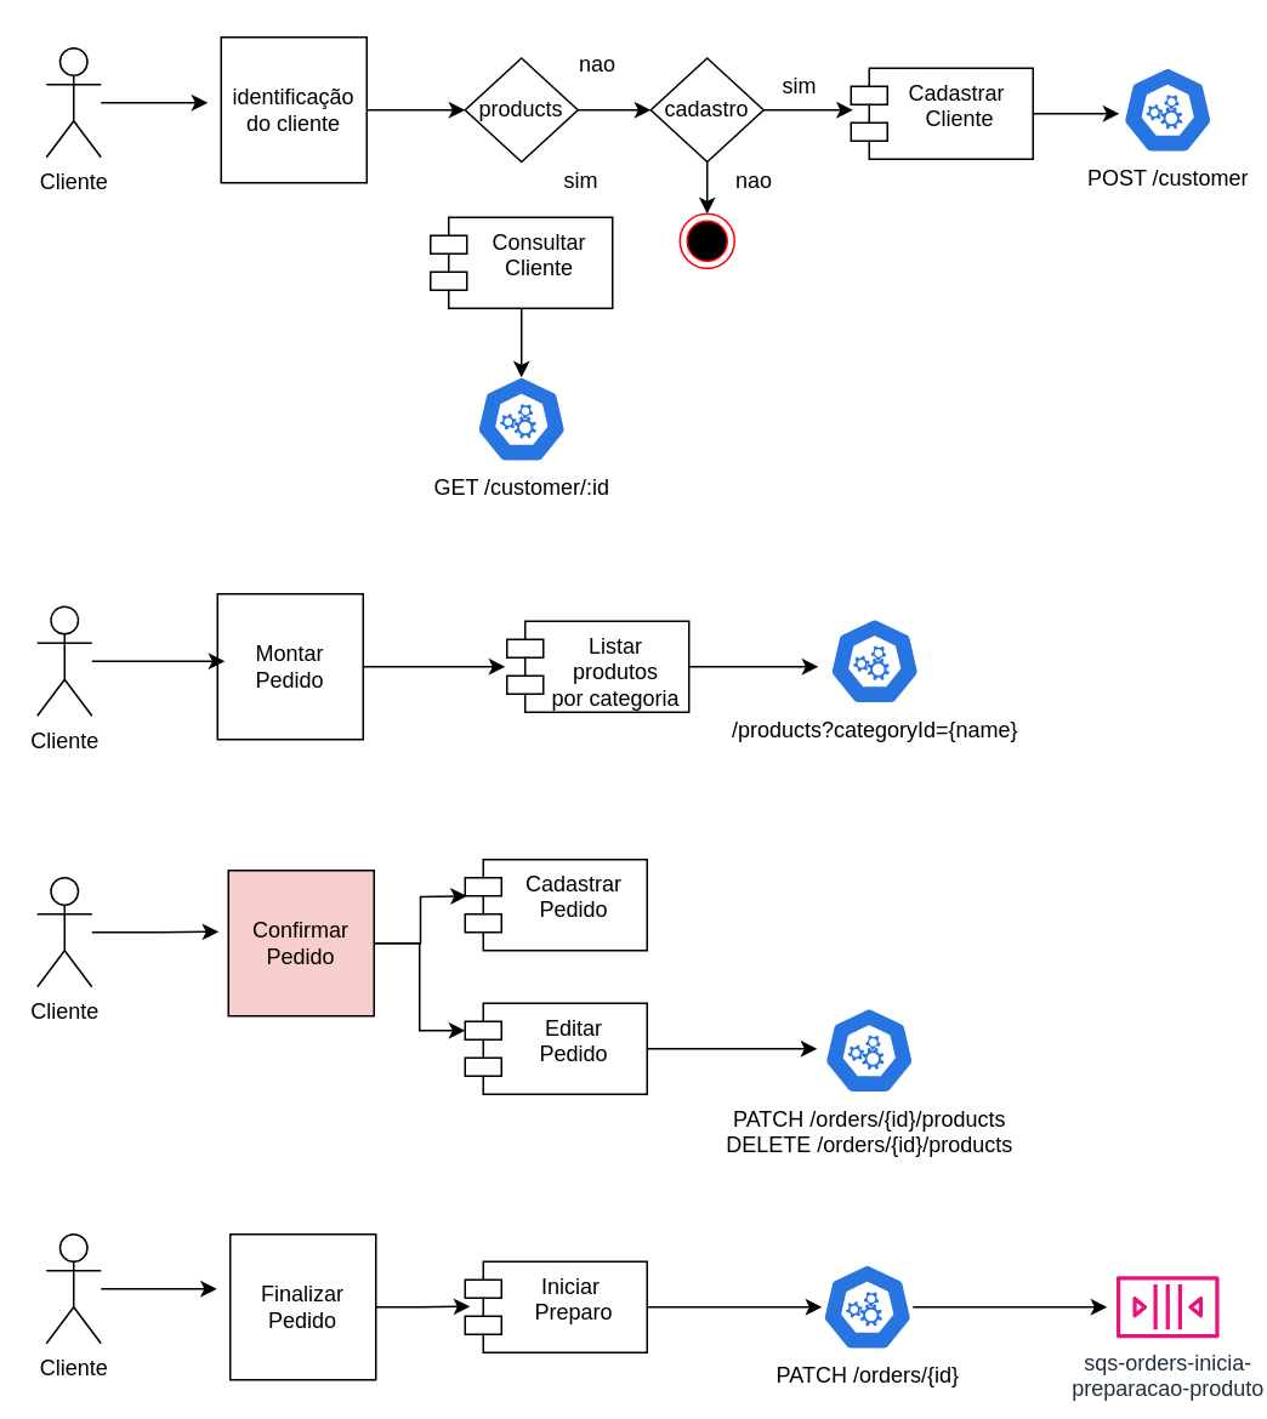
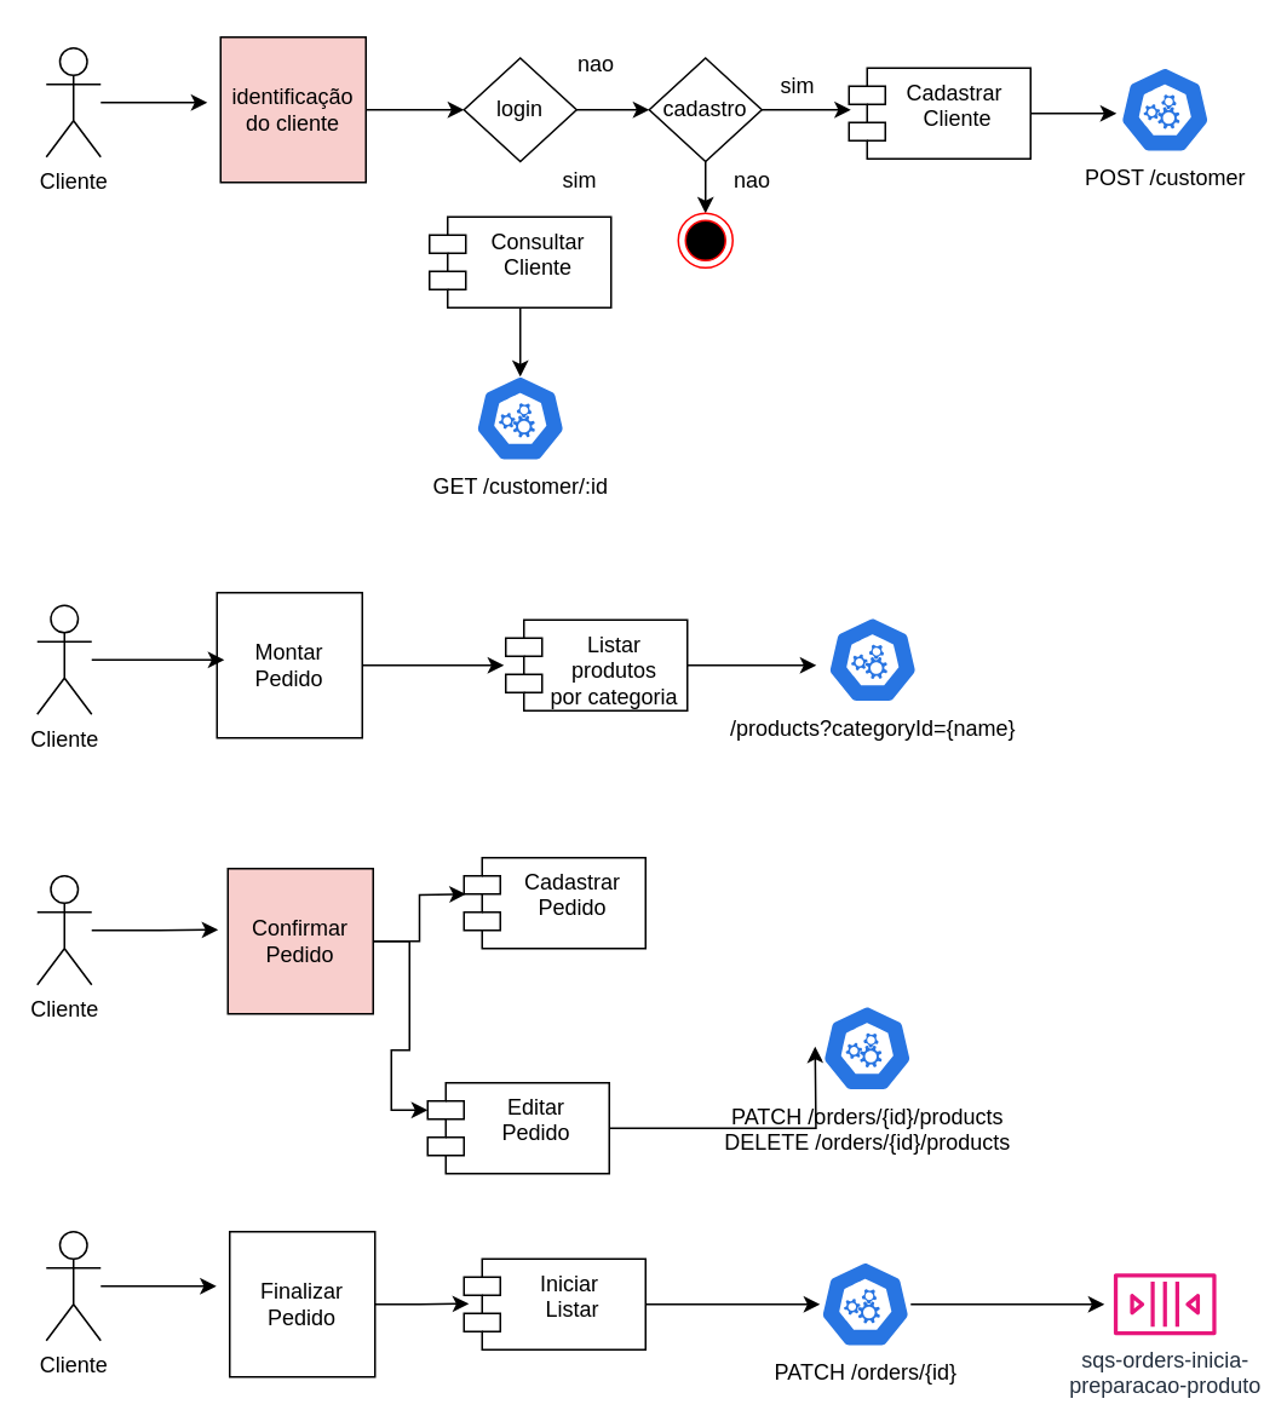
  <mxCell id="0" />
  <mxCell id="1" parent="0" />
  <mxCell id="2" style="edgeStyle=orthogonalEdgeStyle;rounded=0;orthogonalLoop=1;jettySize=auto;html=1;" parent="1" source="3" edge="1"><mxGeometry relative="1" as="geometry"><mxPoint x="614.333" y="62" as="targetPoint" /></mxGeometry></mxCell>
  <mxCell id="3" value="Cadastrar&amp;nbsp;&lt;br&gt;Cliente" style="shape=module;align=left;spacingLeft=20;align=center;verticalAlign=top;whiteSpace=wrap;html=1;" parent="1" vertex="1"><mxGeometry x="467" y="37" width="100" height="50" as="geometry" /></mxCell>
  <mxCell id="4" style="edgeStyle=orthogonalEdgeStyle;rounded=0;orthogonalLoop=1;jettySize=auto;html=1;" parent="1" source="5" edge="1"><mxGeometry relative="1" as="geometry"><mxPoint x="449" y="366" as="targetPoint" /></mxGeometry></mxCell>
  <mxCell id="5" value="Listar produtos&lt;br&gt;por categoria" style="shape=module;align=left;spacingLeft=20;align=center;verticalAlign=top;whiteSpace=wrap;html=1;" parent="1" vertex="1"><mxGeometry x="278" y="341" width="100" height="50" as="geometry" /></mxCell>
  <mxCell id="6" value="Cadastrar&lt;br&gt;Pedido" style="shape=module;align=left;spacingLeft=20;align=center;verticalAlign=top;whiteSpace=wrap;html=1;" parent="1" vertex="1"><mxGeometry x="255" y="472" width="100" height="50" as="geometry" /></mxCell>
  <mxCell id="7" value="" style="edgeStyle=orthogonalEdgeStyle;rounded=0;orthogonalLoop=1;jettySize=auto;html=1;" parent="1" source="8" target="43" edge="1"><mxGeometry relative="1" as="geometry" /></mxCell>
- <mxCell id="8" value="Iniciar&amp;nbsp;&lt;br&gt;Preparo" style="shape=module;align=left;spacingLeft=20;align=center;verticalAlign=top;whiteSpace=wrap;html=1;" parent="1" vertex="1"><mxGeometry x="255" y="693" width="100" height="50" as="geometry" /></mxCell>
+ <mxCell id="8" value="Iniciar&amp;nbsp;&lt;br&gt;Listar" style="shape=module;align=left;spacingLeft=20;align=center;verticalAlign=top;whiteSpace=wrap;html=1;" parent="1" vertex="1"><mxGeometry x="255" y="693" width="100" height="50" as="geometry" /></mxCell>
  <mxCell id="9" value="GET /customer/:id" style="aspect=fixed;sketch=0;html=1;dashed=0;whitespace=wrap;verticalLabelPosition=bottom;verticalAlign=top;fillColor=#2875E2;strokeColor=#ffffff;points=[[0.005,0.63,0],[0.1,0.2,0],[0.9,0.2,0],[0.5,0,0],[0.995,0.63,0],[0.72,0.99,0],[0.5,1,0],[0.28,0.99,0]];shape=mxgraph.kubernetes.icon2;prIcon=api" parent="1" vertex="1"><mxGeometry x="261" y="206" width="50" height="48" as="geometry" /></mxCell>
  <mxCell id="10" style="edgeStyle=orthogonalEdgeStyle;rounded=0;orthogonalLoop=1;jettySize=auto;html=1;" parent="1" source="11" edge="1"><mxGeometry relative="1" as="geometry"><mxPoint x="113.667" y="56" as="targetPoint" /></mxGeometry></mxCell>
  <mxCell id="11" value="Cliente" style="shape=umlActor;verticalLabelPosition=bottom;verticalAlign=top;html=1;outlineConnect=0;" parent="1" vertex="1"><mxGeometry x="25" y="26" width="30" height="60" as="geometry" /></mxCell>
  <mxCell id="12" style="edgeStyle=orthogonalEdgeStyle;rounded=0;orthogonalLoop=1;jettySize=auto;html=1;entryX=0;entryY=0.5;entryDx=0;entryDy=0;" parent="1" source="13" target="15" edge="1"><mxGeometry relative="1" as="geometry" /></mxCell>
- <mxCell id="13" value="identificação&lt;br&gt;do cliente" style="whiteSpace=wrap;html=1;aspect=fixed;" parent="1" vertex="1"><mxGeometry x="121" y="20" width="80" height="80" as="geometry" /></mxCell>
+ <mxCell id="13" value="identificação&lt;br&gt;do cliente" style="whiteSpace=wrap;html=1;aspect=fixed;fillColor=#f8cecc;" parent="1" vertex="1"><mxGeometry x="121" y="20" width="80" height="80" as="geometry" /></mxCell>
  <mxCell id="14" style="edgeStyle=orthogonalEdgeStyle;rounded=0;orthogonalLoop=1;jettySize=auto;html=1;entryX=0;entryY=0.5;entryDx=0;entryDy=0;" parent="1" source="15" target="17" edge="1"><mxGeometry relative="1" as="geometry" /></mxCell>
- <mxCell id="15" value="products" style="rhombus;whiteSpace=wrap;html=1;" parent="1" vertex="1"><mxGeometry x="255" y="31.5" width="62" height="57" as="geometry" /></mxCell>
+ <mxCell id="15" value="login" style="rhombus;whiteSpace=wrap;html=1;" parent="1" vertex="1"><mxGeometry x="255" y="31.5" width="62" height="57" as="geometry" /></mxCell>
  <mxCell id="16" style="edgeStyle=orthogonalEdgeStyle;rounded=0;orthogonalLoop=1;jettySize=auto;html=1;entryX=0.5;entryY=0;entryDx=0;entryDy=0;" parent="1" source="17" target="44" edge="1"><mxGeometry relative="1" as="geometry" /></mxCell>
  <mxCell id="17" value="cadastro" style="rhombus;whiteSpace=wrap;html=1;" parent="1" vertex="1"><mxGeometry x="357" y="31.5" width="62" height="57" as="geometry" /></mxCell>
  <mxCell id="18" style="edgeStyle=orthogonalEdgeStyle;rounded=0;orthogonalLoop=1;jettySize=auto;html=1;entryX=0.01;entryY=0.46;entryDx=0;entryDy=0;entryPerimeter=0;" parent="1" source="17" target="3" edge="1"><mxGeometry relative="1" as="geometry" /></mxCell>
  <mxCell id="19" value="sim" style="text;html=1;align=center;verticalAlign=middle;whiteSpace=wrap;rounded=0;" parent="1" vertex="1"><mxGeometry x="409" y="31.5" width="60" height="30" as="geometry" /></mxCell>
  <mxCell id="20" value="nao" style="text;html=1;align=center;verticalAlign=middle;whiteSpace=wrap;rounded=0;" parent="1" vertex="1"><mxGeometry x="298" y="20" width="60" height="30" as="geometry" /></mxCell>
  <mxCell id="21" value="Consultar&lt;br&gt;Cliente" style="shape=module;align=left;spacingLeft=20;align=center;verticalAlign=top;whiteSpace=wrap;html=1;" parent="1" vertex="1"><mxGeometry x="236" y="119" width="100" height="50" as="geometry" /></mxCell>
  <mxCell id="22" style="edgeStyle=orthogonalEdgeStyle;rounded=0;orthogonalLoop=1;jettySize=auto;html=1;" parent="1" source="21" edge="1"><mxGeometry relative="1" as="geometry"><mxPoint x="286" y="207" as="targetPoint" /></mxGeometry></mxCell>
  <mxCell id="23" value="POST /customer" style="aspect=fixed;sketch=0;html=1;dashed=0;whitespace=wrap;verticalLabelPosition=bottom;verticalAlign=top;fillColor=#2875E2;strokeColor=#ffffff;points=[[0.005,0.63,0],[0.1,0.2,0],[0.9,0.2,0],[0.5,0,0],[0.995,0.63,0],[0.72,0.99,0],[0.5,1,0],[0.28,0.99,0]];shape=mxgraph.kubernetes.icon2;prIcon=api" parent="1" vertex="1"><mxGeometry x="616" y="36" width="50" height="48" as="geometry" /></mxCell>
  <mxCell id="24" style="edgeStyle=orthogonalEdgeStyle;rounded=0;orthogonalLoop=1;jettySize=auto;html=1;" parent="1" source="25" edge="1"><mxGeometry relative="1" as="geometry"><mxPoint x="277" y="366" as="targetPoint" /></mxGeometry></mxCell>
  <mxCell id="25" value="Montar&lt;br&gt;Pedido" style="whiteSpace=wrap;html=1;aspect=fixed;" parent="1" vertex="1"><mxGeometry x="119" y="326" width="80" height="80" as="geometry" /></mxCell>
  <mxCell id="26" style="edgeStyle=orthogonalEdgeStyle;rounded=0;orthogonalLoop=1;jettySize=auto;html=1;" parent="1" source="27" edge="1"><mxGeometry relative="1" as="geometry"><mxPoint x="123" y="363" as="targetPoint" /></mxGeometry></mxCell>
  <mxCell id="27" value="Cliente" style="shape=umlActor;verticalLabelPosition=bottom;verticalAlign=top;html=1;outlineConnect=0;" parent="1" vertex="1"><mxGeometry x="20" y="333" width="30" height="60" as="geometry" /></mxCell>
  <mxCell id="28" value="/products?categoryId={name}" style="aspect=fixed;sketch=0;html=1;dashed=0;whitespace=wrap;verticalLabelPosition=bottom;verticalAlign=top;fillColor=#2875E2;strokeColor=#ffffff;points=[[0.005,0.63,0],[0.1,0.2,0],[0.9,0.2,0],[0.5,0,0],[0.995,0.63,0],[0.72,0.99,0],[0.5,1,0],[0.28,0.99,0]];shape=mxgraph.kubernetes.icon2;prIcon=api" parent="1" vertex="1"><mxGeometry x="455" y="339" width="50" height="48" as="geometry" /></mxCell>
  <mxCell id="29" value="Confirmar&lt;br&gt;Pedido" style="whiteSpace=wrap;html=1;aspect=fixed;fillColor=#f8cecc;" parent="1" vertex="1"><mxGeometry x="125" y="478" width="80" height="80" as="geometry" /></mxCell>
  <mxCell id="30" style="edgeStyle=orthogonalEdgeStyle;rounded=0;orthogonalLoop=1;jettySize=auto;html=1;" parent="1" source="31" edge="1"><mxGeometry relative="1" as="geometry"><mxPoint x="448.333" y="576" as="targetPoint" /></mxGeometry></mxCell>
- <mxCell id="31" value="Editar&lt;br&gt;Pedido" style="shape=module;align=left;spacingLeft=20;align=center;verticalAlign=top;whiteSpace=wrap;html=1;" parent="1" vertex="1"><mxGeometry x="255" y="551" width="100" height="50" as="geometry" /></mxCell>
+ <mxCell id="31" value="Editar&lt;br&gt;Pedido" style="shape=module;align=left;spacingLeft=20;align=center;verticalAlign=top;whiteSpace=wrap;html=1;" parent="1" vertex="1"><mxGeometry x="235" y="596" width="100" height="50" as="geometry" /></mxCell>
  <mxCell id="32" value="PATCH /orders/{id}/products&lt;br&gt;DELETE /orders/{id}/products" style="aspect=fixed;sketch=0;html=1;dashed=0;whitespace=wrap;verticalLabelPosition=bottom;verticalAlign=top;fillColor=#2875E2;strokeColor=#ffffff;points=[[0.005,0.63,0],[0.1,0.2,0],[0.9,0.2,0],[0.5,0,0],[0.995,0.63,0],[0.72,0.99,0],[0.5,1,0],[0.28,0.99,0]];shape=mxgraph.kubernetes.icon2;prIcon=api" parent="1" vertex="1"><mxGeometry x="452" y="553" width="50" height="48" as="geometry" /></mxCell>
  <mxCell id="33" style="edgeStyle=orthogonalEdgeStyle;rounded=0;orthogonalLoop=1;jettySize=auto;html=1;" parent="1" source="29" edge="1"><mxGeometry relative="1" as="geometry"><mxPoint x="256" y="492" as="targetPoint" /></mxGeometry></mxCell>
  <mxCell id="34" style="edgeStyle=orthogonalEdgeStyle;rounded=0;orthogonalLoop=1;jettySize=auto;html=1;entryX=0;entryY=0;entryDx=0;entryDy=15;entryPerimeter=0;" parent="1" source="29" target="31" edge="1"><mxGeometry relative="1" as="geometry" /></mxCell>
  <mxCell id="35" value="Cliente" style="shape=umlActor;verticalLabelPosition=bottom;verticalAlign=top;html=1;outlineConnect=0;" parent="1" vertex="1"><mxGeometry x="20" y="482" width="30" height="60" as="geometry" /></mxCell>
  <mxCell id="36" style="edgeStyle=orthogonalEdgeStyle;rounded=0;orthogonalLoop=1;jettySize=auto;html=1;entryX=-0.067;entryY=0.421;entryDx=0;entryDy=0;entryPerimeter=0;" parent="1" source="35" target="29" edge="1"><mxGeometry relative="1" as="geometry" /></mxCell>
  <mxCell id="37" style="edgeStyle=orthogonalEdgeStyle;rounded=0;orthogonalLoop=1;jettySize=auto;html=1;" parent="1" source="38" edge="1"><mxGeometry relative="1" as="geometry"><mxPoint x="118.667" y="708" as="targetPoint" /></mxGeometry></mxCell>
  <mxCell id="38" value="Cliente" style="shape=umlActor;verticalLabelPosition=bottom;verticalAlign=top;html=1;outlineConnect=0;" parent="1" vertex="1"><mxGeometry x="25" y="678" width="30" height="60" as="geometry" /></mxCell>
  <mxCell id="39" value="Finalizar&lt;br&gt;Pedido" style="whiteSpace=wrap;html=1;aspect=fixed;" parent="1" vertex="1"><mxGeometry x="126" y="678" width="80" height="80" as="geometry" /></mxCell>
  <mxCell id="40" style="edgeStyle=orthogonalEdgeStyle;rounded=0;orthogonalLoop=1;jettySize=auto;html=1;entryX=0.027;entryY=0.493;entryDx=0;entryDy=0;entryPerimeter=0;" parent="1" source="39" target="8" edge="1"><mxGeometry relative="1" as="geometry" /></mxCell>
  <mxCell id="41" value="sqs-orders-inicia-&lt;br&gt;preparacao-produto" style="sketch=0;outlineConnect=0;fontColor=#232F3E;gradientColor=none;fillColor=#E7157B;strokeColor=none;dashed=0;verticalLabelPosition=bottom;verticalAlign=top;align=center;html=1;fontSize=12;fontStyle=0;aspect=fixed;pointerEvents=1;shape=mxgraph.aws4.queue;" parent="1" vertex="1"><mxGeometry x="612.79" y="701" width="56.43" height="34" as="geometry" /></mxCell>
  <mxCell id="42" style="edgeStyle=orthogonalEdgeStyle;rounded=0;orthogonalLoop=1;jettySize=auto;html=1;" parent="1" source="43" edge="1"><mxGeometry relative="1" as="geometry"><mxPoint x="607.667" y="718" as="targetPoint" /></mxGeometry></mxCell>
  <mxCell id="43" value="PATCH /orders/{id}" style="aspect=fixed;sketch=0;html=1;dashed=0;whitespace=wrap;verticalLabelPosition=bottom;verticalAlign=top;fillColor=#2875E2;strokeColor=#ffffff;points=[[0.005,0.63,0],[0.1,0.2,0],[0.9,0.2,0],[0.5,0,0],[0.995,0.63,0],[0.72,0.99,0],[0.5,1,0],[0.28,0.99,0]];shape=mxgraph.kubernetes.icon2;prIcon=api" parent="1" vertex="1"><mxGeometry x="451" y="694" width="50" height="48" as="geometry" /></mxCell>
  <mxCell id="44" value="" style="ellipse;html=1;shape=endState;fillColor=#000000;strokeColor=#ff0000;" parent="1" vertex="1"><mxGeometry x="373" y="117" width="30" height="30" as="geometry" /></mxCell>
  <mxCell id="45" value="nao" style="text;html=1;align=center;verticalAlign=middle;whiteSpace=wrap;rounded=0;" parent="1" vertex="1"><mxGeometry x="384" y="84" width="60" height="30" as="geometry" /></mxCell>
  <mxCell id="46" value="sim" style="text;html=1;align=center;verticalAlign=middle;whiteSpace=wrap;rounded=0;" parent="1" vertex="1"><mxGeometry x="289" y="84" width="60" height="30" as="geometry" /></mxCell>
